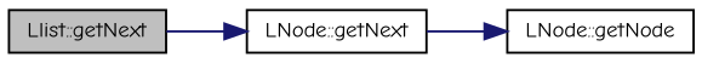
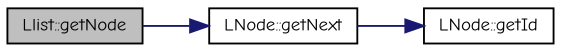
  digraph {
    fontname="Comic Neue"
    rankdir=LR
    node [color=black fillcolor=white fontname="Comic Neue" fontsize=10 shape=record style=filled]
    edge [color=midnightblue fontname="Comic Neue" fontsize=10 labelfontname=Helvetica labelfontsize=10 style=solid]
-   n1 [fillcolor=grey75 fontcolor=black height=0.2 label="Llist::getNext" width=0.4]
+   n1 [fillcolor=grey75 fontcolor=black height=0.2 label="Llist::getNode" width=0.4]
    n2 [height=0.2 label="LNode::getNext" width=0.4]
-   n3 [height=0.2 label="LNode::getNode" width=0.4]
+   n3 [height=0.2 label="LNode::getId" width=0.4]
    n1 -> n2
    n2 -> n3
  }
